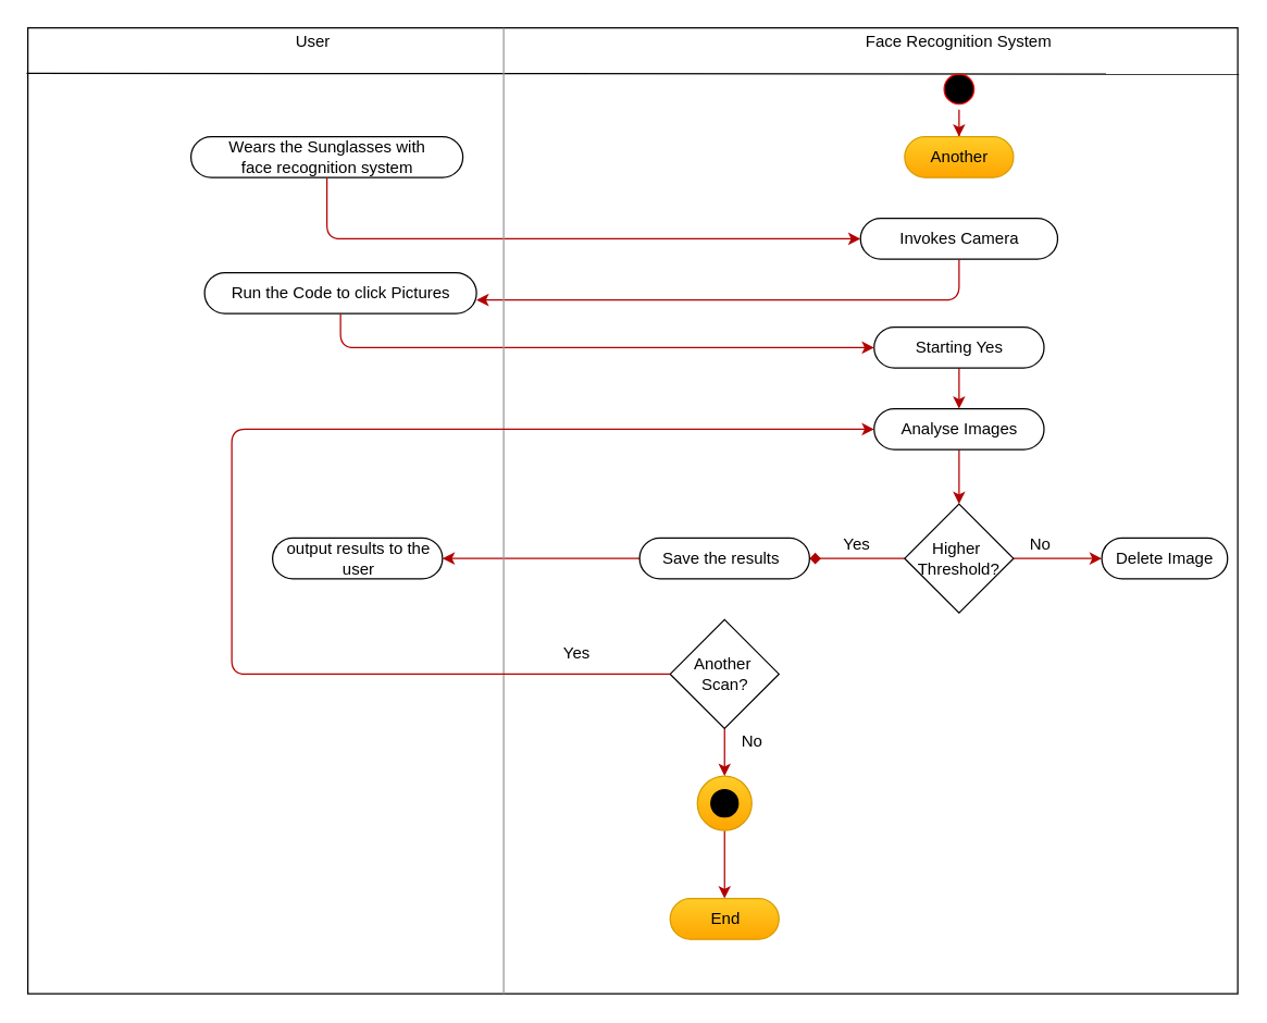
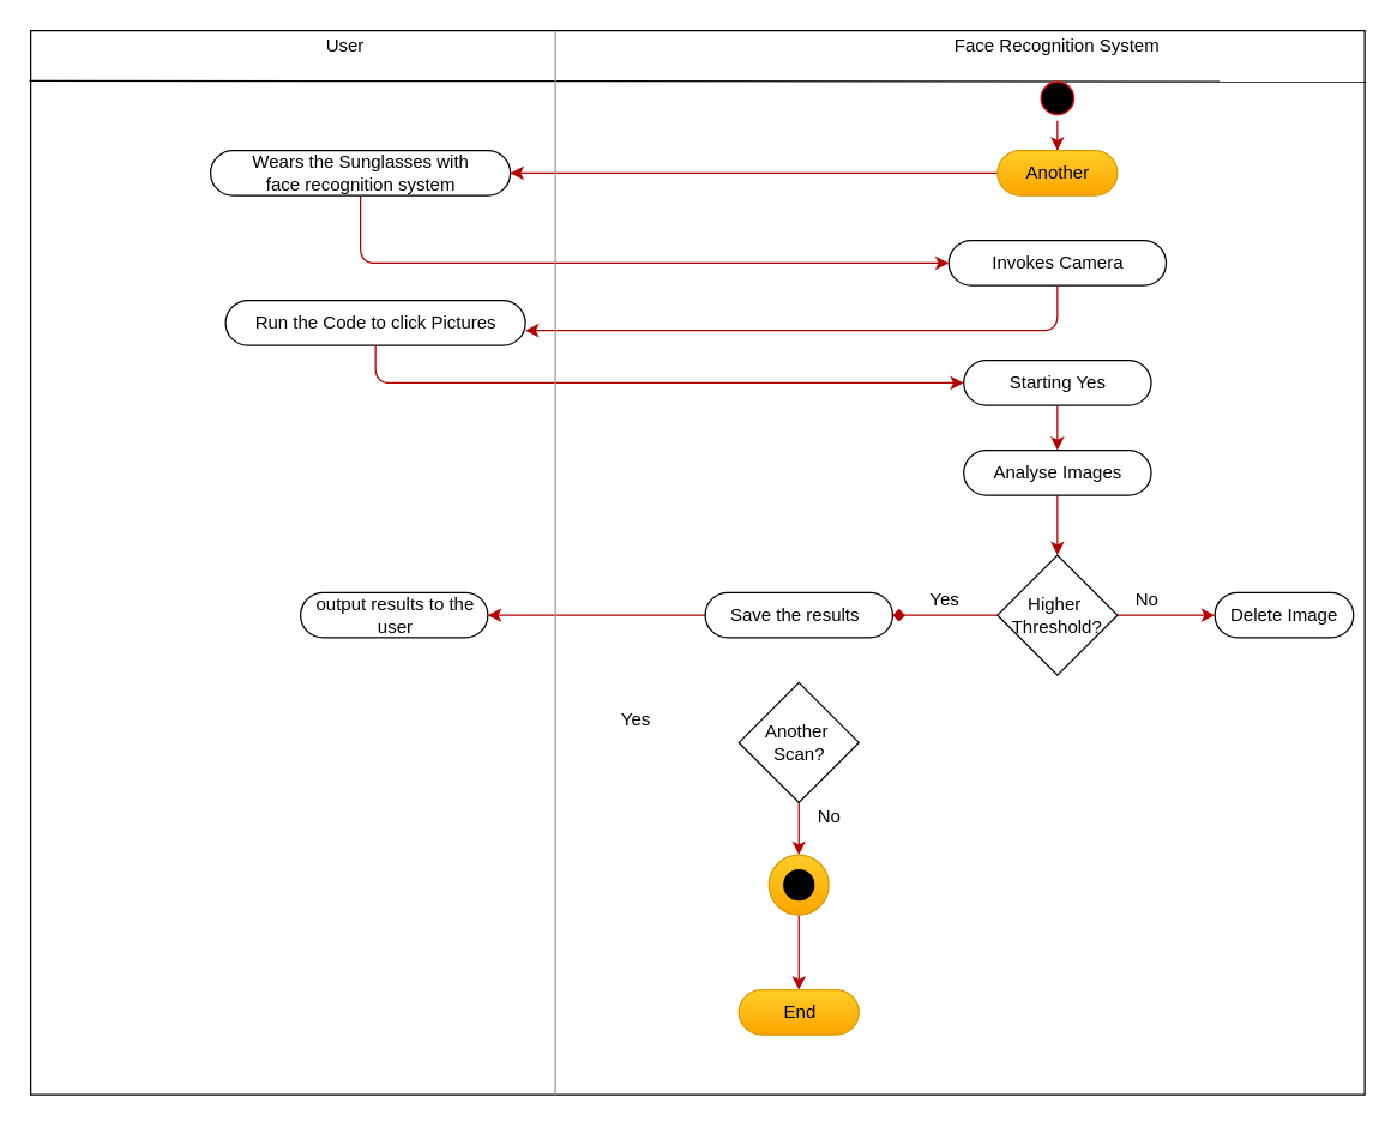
  <mxCell id="0" />
  <mxCell id="1" parent="0" />
  <mxCell id="2" value="" style="rounded=0;whiteSpace=wrap;html=1;" vertex="1" parent="1"><mxGeometry x="20" y="20" width="890" height="710" as="geometry" /></mxCell>
  <mxCell id="3" value="" style="endArrow=none;html=1;exitX=-0.001;exitY=0.047;exitDx=0;exitDy=0;exitPerimeter=0;entryX=1.001;entryY=0.048;entryDx=0;entryDy=0;entryPerimeter=0;" edge="1" parent="1" source="2" target="2"><mxGeometry width="50" height="50" relative="1" as="geometry"><mxPoint x="440" y="360" as="sourcePoint" /><mxPoint x="490" y="310" as="targetPoint" /></mxGeometry></mxCell>
  <mxCell id="4" value="User" style="text;html=1;strokeColor=none;fillColor=none;align=center;verticalAlign=middle;whiteSpace=wrap;rounded=0;" vertex="1" parent="1"><mxGeometry x="210" y="20" width="40" height="20" as="geometry" /></mxCell>
  <mxCell id="5" value="Face Recognition System" style="text;html=1;strokeColor=none;fillColor=none;align=center;verticalAlign=middle;whiteSpace=wrap;rounded=0;" vertex="1" parent="1"><mxGeometry x="630" y="20" width="150" height="20" as="geometry" /></mxCell>
  <mxCell id="6" style="edgeStyle=orthogonalEdgeStyle;rounded=0;orthogonalLoop=1;jettySize=auto;html=1;entryX=0.5;entryY=0.5;entryDx=0;entryDy=-15;entryPerimeter=0;fillColor=#e51400;strokeColor=#B20000;" edge="1" parent="1" source="7" target="9"><mxGeometry relative="1" as="geometry" /></mxCell>
  <mxCell id="7" value="" style="ellipse;shape=startState;fillColor=#000000;strokeColor=#ff0000;" vertex="1" parent="1"><mxGeometry x="690" y="50" width="30" height="30" as="geometry" /></mxCell>
+ <mxCell id="8" style="edgeStyle=orthogonalEdgeStyle;rounded=0;orthogonalLoop=1;jettySize=auto;html=1;fillColor=#e51400;strokeColor=#B20000;" edge="1" parent="1" source="9" target="10"><mxGeometry relative="1" as="geometry" /></mxCell>
  <mxCell id="9" value="Another" style="html=1;dashed=0;whitespace=wrap;shape=mxgraph.dfd.start;fillColor=#ffcd28;strokeColor=#d79b00;gradientColor=#ffa500;" vertex="1" parent="1"><mxGeometry x="665" y="100" width="80" height="30" as="geometry" /></mxCell>
  <mxCell id="10" value="Wears the Sunglasses with &lt;br&gt;face recognition system&lt;br&gt;" style="html=1;dashed=0;whitespace=wrap;shape=mxgraph.dfd.start;" vertex="1" parent="1"><mxGeometry x="140" y="100" width="200" height="30" as="geometry" /></mxCell>
  <mxCell id="11" value="Invokes Camera" style="html=1;dashed=0;whitespace=wrap;shape=mxgraph.dfd.start;" vertex="1" parent="1"><mxGeometry x="632.5" y="160" width="145" height="30" as="geometry" /></mxCell>
  <mxCell id="12" value="" style="edgeStyle=segmentEdgeStyle;endArrow=classic;html=1;exitX=0.5;exitY=0.5;exitDx=0;exitDy=15;exitPerimeter=0;entryX=0;entryY=0.5;entryDx=0;entryDy=0;entryPerimeter=0;fillColor=#e51400;strokeColor=#B20000;" edge="1" parent="1" source="10" target="11"><mxGeometry width="50" height="50" relative="1" as="geometry"><mxPoint x="350" y="310" as="sourcePoint" /><mxPoint x="400" y="260" as="targetPoint" /><Array as="points"><mxPoint x="240" y="175" /></Array></mxGeometry></mxCell>
  <mxCell id="13" value="Run the Code to click Pictures" style="html=1;dashed=0;whitespace=wrap;shape=mxgraph.dfd.start;" vertex="1" parent="1"><mxGeometry x="150" y="200" width="200" height="30" as="geometry" /></mxCell>
  <mxCell id="14" value="" style="edgeStyle=segmentEdgeStyle;endArrow=classic;html=1;fillColor=#e51400;strokeColor=#B20000;exitX=0.5;exitY=0.5;exitDx=0;exitDy=15;exitPerimeter=0;" edge="1" parent="1" source="11"><mxGeometry width="50" height="50" relative="1" as="geometry"><mxPoint x="430" y="370" as="sourcePoint" /><mxPoint x="350" y="220" as="targetPoint" /><Array as="points"><mxPoint x="705" y="220" /></Array></mxGeometry></mxCell>
  <mxCell id="15" style="edgeStyle=orthogonalEdgeStyle;rounded=0;orthogonalLoop=1;jettySize=auto;html=1;entryX=0.5;entryY=0.5;entryDx=0;entryDy=-15;entryPerimeter=0;fillColor=#e51400;strokeColor=#B20000;" edge="1" parent="1" source="16" target="19"><mxGeometry relative="1" as="geometry" /></mxCell>
  <mxCell id="16" value="Starting Yes" style="html=1;dashed=0;whitespace=wrap;shape=mxgraph.dfd.start;" vertex="1" parent="1"><mxGeometry x="642.5" y="240" width="125" height="30" as="geometry" /></mxCell>
  <mxCell id="17" value="" style="edgeStyle=segmentEdgeStyle;endArrow=classic;html=1;fillColor=#e51400;strokeColor=#B20000;exitX=0.5;exitY=0.5;exitDx=0;exitDy=15;exitPerimeter=0;entryX=0;entryY=0.5;entryDx=0;entryDy=0;entryPerimeter=0;" edge="1" parent="1" source="13" target="16"><mxGeometry width="50" height="50" relative="1" as="geometry"><mxPoint x="430" y="370" as="sourcePoint" /><mxPoint x="480" y="320" as="targetPoint" /><Array as="points"><mxPoint x="250" y="255" /></Array></mxGeometry></mxCell>
  <mxCell id="18" style="edgeStyle=orthogonalEdgeStyle;rounded=0;orthogonalLoop=1;jettySize=auto;html=1;fillColor=#e51400;strokeColor=#B20000;" edge="1" parent="1" source="19" target="22"><mxGeometry relative="1" as="geometry" /></mxCell>
  <mxCell id="19" value="Analyse Images" style="html=1;dashed=0;whitespace=wrap;shape=mxgraph.dfd.start;" vertex="1" parent="1"><mxGeometry x="642.5" y="300" width="125" height="30" as="geometry" /></mxCell>
  <mxCell id="20" style="edgeStyle=orthogonalEdgeStyle;rounded=0;orthogonalLoop=1;jettySize=auto;html=1;entryX=1;entryY=0.5;entryDx=0;entryDy=0;entryPerimeter=0;fillColor=#e51400;strokeColor=#B20000;endArrow=diamond;" edge="1" parent="1" source="22" target="24"><mxGeometry relative="1" as="geometry" /></mxCell>
  <mxCell id="21" style="edgeStyle=orthogonalEdgeStyle;rounded=0;orthogonalLoop=1;jettySize=auto;html=1;fillColor=#e51400;strokeColor=#B20000;entryX=0;entryY=0.5;entryDx=0;entryDy=0;entryPerimeter=0;" edge="1" parent="1" source="22" target="30"><mxGeometry relative="1" as="geometry"><mxPoint x="810" y="490" as="targetPoint" /></mxGeometry></mxCell>
  <mxCell id="22" value="Higher&amp;nbsp;&lt;br&gt;Threshold?" style="rhombus;whiteSpace=wrap;html=1;" vertex="1" parent="1"><mxGeometry x="665" y="370" width="80" height="80" as="geometry" /></mxCell>
  <mxCell id="23" style="edgeStyle=orthogonalEdgeStyle;rounded=0;orthogonalLoop=1;jettySize=auto;html=1;fillColor=#e51400;strokeColor=#B20000;" edge="1" parent="1" source="24" target="36"><mxGeometry relative="1" as="geometry" /></mxCell>
  <mxCell id="24" value="Save the results &amp;nbsp;" style="html=1;dashed=0;whitespace=wrap;shape=mxgraph.dfd.start;" vertex="1" parent="1"><mxGeometry x="470" y="395" width="125" height="30" as="geometry" /></mxCell>
  <mxCell id="25" value="Yes" style="text;html=1;strokeColor=none;fillColor=none;align=center;verticalAlign=middle;whiteSpace=wrap;rounded=0;" vertex="1" parent="1"><mxGeometry x="610" y="390" width="40" height="20" as="geometry" /></mxCell>
  <mxCell id="26" style="edgeStyle=orthogonalEdgeStyle;rounded=0;orthogonalLoop=1;jettySize=auto;html=1;entryX=0.5;entryY=0.5;entryDx=0;entryDy=-15;entryPerimeter=0;fillColor=#e51400;strokeColor=#B20000;" edge="1" parent="1" source="27" target="37"><mxGeometry relative="1" as="geometry" /></mxCell>
  <mxCell id="27" value="" style="ellipse;whiteSpace=wrap;html=1;aspect=fixed;gradientColor=#ffa500;fillColor=#ffcd28;strokeColor=#d79b00;" vertex="1" parent="1"><mxGeometry x="512.5" y="570" width="40" height="40" as="geometry" /></mxCell>
  <mxCell id="28" value="" style="ellipse;whiteSpace=wrap;html=1;aspect=fixed;strokeColor=#000000;fillColor=#000000;" vertex="1" parent="1"><mxGeometry x="522.5" y="580" width="20" height="20" as="geometry" /></mxCell>
  <mxCell id="29" value="No" style="text;html=1;strokeColor=none;fillColor=none;align=center;verticalAlign=middle;whiteSpace=wrap;rounded=0;" vertex="1" parent="1"><mxGeometry x="745" y="390" width="40" height="20" as="geometry" /></mxCell>
  <mxCell id="30" value="Delete Image" style="html=1;dashed=0;whitespace=wrap;shape=mxgraph.dfd.start;" vertex="1" parent="1"><mxGeometry x="810" y="395" width="92.5" height="30" as="geometry" /></mxCell>
  <mxCell id="31" value="" style="verticalLabelPosition=bottom;shadow=0;dashed=0;align=center;html=1;verticalAlign=top;strokeWidth=1;shape=mxgraph.mockup.markup.line;strokeColor=#999999;direction=north;fillColor=#000000;" vertex="1" parent="1"><mxGeometry x="360" y="20" width="20" height="710" as="geometry" /></mxCell>
  <mxCell id="32" style="edgeStyle=orthogonalEdgeStyle;rounded=0;orthogonalLoop=1;jettySize=auto;html=1;entryX=0.5;entryY=0;entryDx=0;entryDy=0;fillColor=#e51400;strokeColor=#B20000;" edge="1" parent="1" source="33" target="27"><mxGeometry relative="1" as="geometry" /></mxCell>
  <mxCell id="33" value="Another&amp;nbsp;&lt;br&gt;Scan?" style="rhombus;whiteSpace=wrap;html=1;" vertex="1" parent="1"><mxGeometry x="492.5" y="455" width="80" height="80" as="geometry" /></mxCell>
- <mxCell id="34" value="" style="edgeStyle=segmentEdgeStyle;endArrow=classic;html=1;exitX=0;exitY=0.5;exitDx=0;exitDy=0;entryX=0;entryY=0.5;entryDx=0;entryDy=0;entryPerimeter=0;fillColor=#e51400;strokeColor=#B20000;" edge="1" parent="1" source="33" target="19"><mxGeometry width="50" height="50" relative="1" as="geometry"><mxPoint x="470" y="440" as="sourcePoint" /><mxPoint x="520" y="390" as="targetPoint" /><Array as="points"><mxPoint x="170" y="495" /><mxPoint x="170" y="315" /></Array></mxGeometry></mxCell>
  <mxCell id="35" value="Yes" style="text;html=1;strokeColor=none;fillColor=none;align=center;verticalAlign=middle;whiteSpace=wrap;rounded=0;" vertex="1" parent="1"><mxGeometry x="404" y="470" width="40" height="20" as="geometry" /></mxCell>
  <mxCell id="36" value="output results to the &lt;br&gt;user" style="html=1;dashed=0;whitespace=wrap;shape=mxgraph.dfd.start;" vertex="1" parent="1"><mxGeometry x="200" y="395" width="125" height="30" as="geometry" /></mxCell>
  <mxCell id="37" value="End" style="html=1;dashed=0;whitespace=wrap;shape=mxgraph.dfd.start;fillColor=#ffcd28;strokeColor=#d79b00;gradientColor=#ffa500;" vertex="1" parent="1"><mxGeometry x="492.5" y="660" width="80" height="30" as="geometry" /></mxCell>
  <mxCell id="38" value="No" style="text;html=1;strokeColor=none;fillColor=none;align=center;verticalAlign=middle;whiteSpace=wrap;rounded=0;" vertex="1" parent="1"><mxGeometry x="532.5" y="535" width="40" height="20" as="geometry" /></mxCell>
